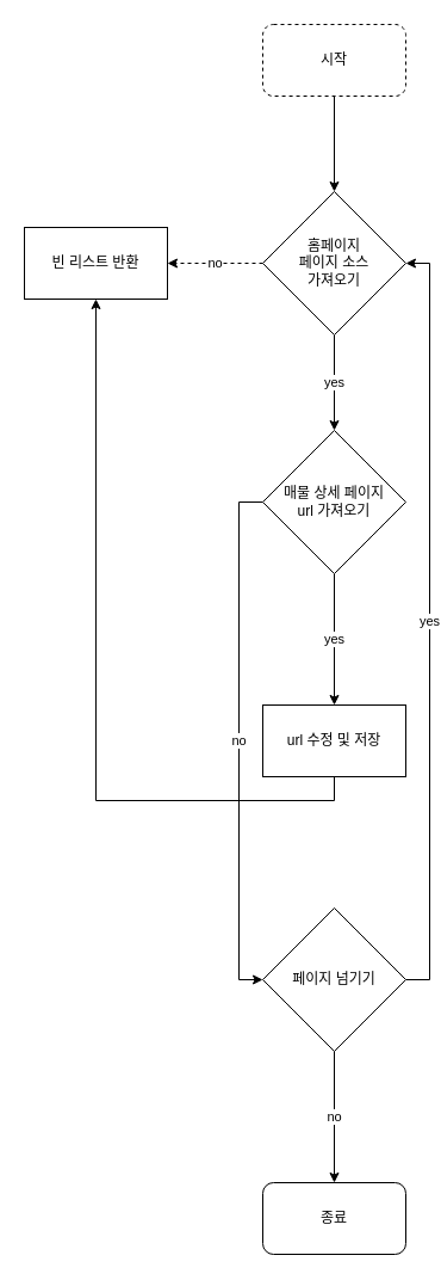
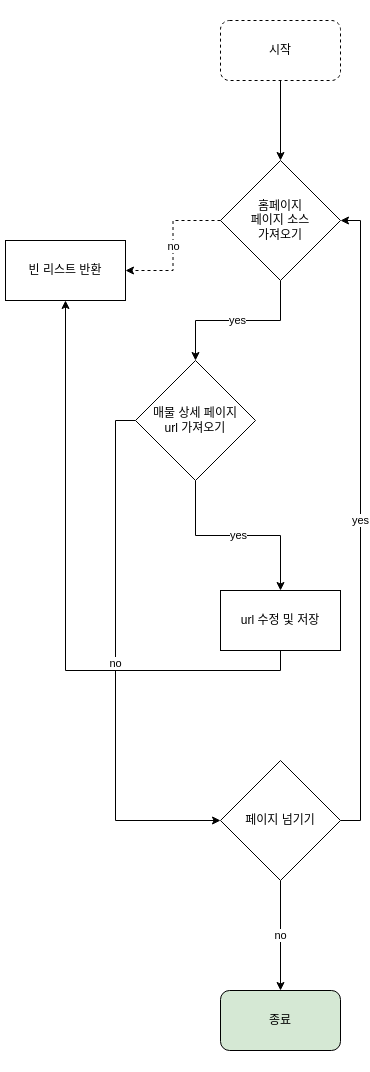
  <mxCell id="0" />
  <mxCell id="1" parent="0" />
  <mxCell id="2" value="" style="edgeStyle=orthogonalEdgeStyle;rounded=0;orthogonalLoop=1;jettySize=auto;html=1;exitX=0.5;exitY=1;exitDx=0;exitDy=0;" edge="1" parent="1" source="15" target="5"><mxGeometry relative="1" as="geometry"><mxPoint x="280" y="90" as="sourcePoint" /></mxGeometry></mxCell>
  <mxCell id="3" value="no" style="edgeStyle=orthogonalEdgeStyle;rounded=0;orthogonalLoop=1;jettySize=auto;html=1;dashed=1;" edge="1" parent="1" source="5" target="6"><mxGeometry relative="1" as="geometry" /></mxCell>
  <mxCell id="4" value="yes" style="edgeStyle=orthogonalEdgeStyle;rounded=0;orthogonalLoop=1;jettySize=auto;html=1;" edge="1" parent="1" source="5" target="9"><mxGeometry relative="1" as="geometry" /></mxCell>
  <mxCell id="5" value="홈페이지&lt;br&gt;페이지 소스&lt;br&gt;가져오기" style="rhombus;whiteSpace=wrap;html=1;rounded=0;" vertex="1" parent="1"><mxGeometry x="220" y="160" width="120" height="120" as="geometry" /></mxCell>
- <mxCell id="6" value="빈 리스트 반환" style="whiteSpace=wrap;html=1;rounded=0;" vertex="1" parent="1"><mxGeometry x="20" y="190" width="120" height="60" as="geometry" /></mxCell>
+ <mxCell id="6" value="빈 리스트 반환" style="whiteSpace=wrap;html=1;rounded=0;" vertex="1" parent="1"><mxGeometry x="5" y="240" width="120" height="60" as="geometry" /></mxCell>
  <mxCell id="7" value="yes" style="edgeStyle=orthogonalEdgeStyle;rounded=0;orthogonalLoop=1;jettySize=auto;html=1;" edge="1" parent="1" source="9" target="11"><mxGeometry relative="1" as="geometry" /></mxCell>
  <mxCell id="8" value="no" style="edgeStyle=orthogonalEdgeStyle;rounded=0;orthogonalLoop=1;jettySize=auto;html=1;exitX=0;exitY=0.5;exitDx=0;exitDy=0;entryX=0;entryY=0.5;entryDx=0;entryDy=0;" edge="1" parent="1" source="9" target="14"><mxGeometry relative="1" as="geometry" /></mxCell>
- <mxCell id="9" value="매물 상세 페이지&lt;br&gt;url 가져오기" style="rhombus;whiteSpace=wrap;html=1;rounded=0;" vertex="1" parent="1"><mxGeometry x="220" y="360" width="120" height="120" as="geometry" /></mxCell>
+ <mxCell id="9" value="매물 상세 페이지&lt;br&gt;url 가져오기" style="rhombus;whiteSpace=wrap;html=1;rounded=0;" vertex="1" parent="1"><mxGeometry x="135" y="360" width="120" height="120" as="geometry" /></mxCell>
  <mxCell id="10" style="edgeStyle=orthogonalEdgeStyle;rounded=0;orthogonalLoop=1;jettySize=auto;html=1;exitX=0.5;exitY=1;exitDx=0;exitDy=0;" edge="1" parent="1" source="11" target="6"><mxGeometry relative="1" as="geometry" /></mxCell>
  <mxCell id="11" value="url 수정 및 저장" style="whiteSpace=wrap;html=1;rounded=0;" vertex="1" parent="1"><mxGeometry x="220" y="590" width="120" height="60" as="geometry" /></mxCell>
  <mxCell id="12" value="yes" style="edgeStyle=orthogonalEdgeStyle;rounded=0;orthogonalLoop=1;jettySize=auto;html=1;exitX=1;exitY=0.5;exitDx=0;exitDy=0;entryX=1;entryY=0.5;entryDx=0;entryDy=0;" edge="1" parent="1" source="14" target="5"><mxGeometry relative="1" as="geometry" /></mxCell>
  <mxCell id="13" value="no" style="edgeStyle=orthogonalEdgeStyle;rounded=0;orthogonalLoop=1;jettySize=auto;html=1;entryX=0.5;entryY=0;entryDx=0;entryDy=0;" edge="1" parent="1" source="14" target="16"><mxGeometry relative="1" as="geometry"><mxPoint x="283" y="953" as="targetPoint" /></mxGeometry></mxCell>
  <mxCell id="14" value="페이지 넘기기" style="rhombus;whiteSpace=wrap;html=1;rounded=0;" vertex="1" parent="1"><mxGeometry x="220" y="760" width="120" height="120" as="geometry" /></mxCell>
  <mxCell id="15" value="시작" style="rounded=1;whiteSpace=wrap;html=1;dashed=1;" vertex="1" parent="1"><mxGeometry x="220" y="20" width="120" height="60" as="geometry" /></mxCell>
- <mxCell id="16" value="종료" style="rounded=1;whiteSpace=wrap;html=1;" vertex="1" parent="1"><mxGeometry x="220" y="990" width="120" height="60" as="geometry" /></mxCell>
+ <mxCell id="16" value="종료" style="rounded=1;whiteSpace=wrap;html=1;fillColor=#d5e8d4;" vertex="1" parent="1"><mxGeometry x="220" y="990" width="120" height="60" as="geometry" /></mxCell>
